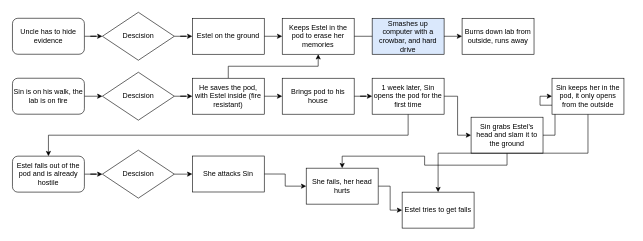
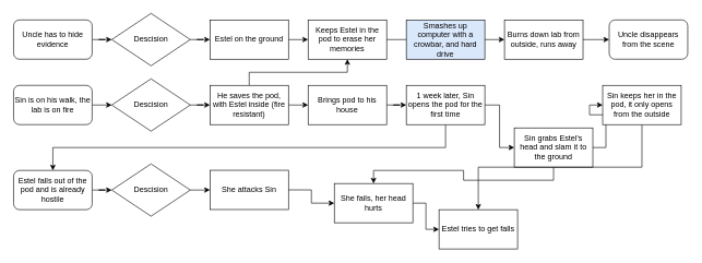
  <mxCell id="0" />
  <mxCell id="1" parent="0" />
  <mxCell id="2" style="edgeStyle=orthogonalEdgeStyle;rounded=0;orthogonalLoop=1;jettySize=auto;html=1;entryX=0;entryY=0.5;entryDx=0;entryDy=0;" edge="1" parent="1" source="3" target="5"><mxGeometry relative="1" as="geometry" /></mxCell>
  <mxCell id="3" value="Uncle has to hide evidence" style="rounded=1;whiteSpace=wrap;html=1;glass=0;sketch=0;strokeColor=default;" vertex="1" parent="1"><mxGeometry x="20" y="30" width="120" height="60" as="geometry" /></mxCell>
  <mxCell id="4" style="edgeStyle=orthogonalEdgeStyle;rounded=0;orthogonalLoop=1;jettySize=auto;html=1;entryX=0;entryY=0.5;entryDx=0;entryDy=0;" edge="1" parent="1" source="5" target="11"><mxGeometry relative="1" as="geometry" /></mxCell>
  <mxCell id="5" value="Descision" style="rhombus;whiteSpace=wrap;html=1;rounded=0;glass=0;sketch=0;strokeColor=default;" vertex="1" parent="1"><mxGeometry x="170" y="20" width="120" height="80" as="geometry" /></mxCell>
+ <mxCell id="6" style="edgeStyle=orthogonalEdgeStyle;rounded=0;orthogonalLoop=1;jettySize=auto;html=1;exitX=1;exitY=0.5;exitDx=0;exitDy=0;entryX=0;entryY=0.5;entryDx=0;entryDy=0;" edge="1" parent="1" source="7" target="12"><mxGeometry relative="1" as="geometry" /></mxCell>
  <mxCell id="7" value="Burns down lab from outside, runs away" style="rounded=0;whiteSpace=wrap;html=1;glass=0;sketch=0;strokeColor=default;" vertex="1" parent="1"><mxGeometry x="770" y="30" width="120" height="60" as="geometry" /></mxCell>
  <mxCell id="8" style="edgeStyle=orthogonalEdgeStyle;rounded=0;orthogonalLoop=1;jettySize=auto;html=1;exitX=1;exitY=0.5;exitDx=0;exitDy=0;entryX=0;entryY=0.5;entryDx=0;entryDy=0;" edge="1" parent="1" source="9" target="7"><mxGeometry relative="1" as="geometry" /></mxCell>
  <mxCell id="9" value="Keeps Estel in the pod to erase her memories" style="rounded=0;whiteSpace=wrap;html=1;glass=0;sketch=0;strokeColor=default;" vertex="1" parent="1"><mxGeometry x="470" y="30" width="120" height="60" as="geometry" /></mxCell>
  <mxCell id="10" style="edgeStyle=orthogonalEdgeStyle;rounded=0;orthogonalLoop=1;jettySize=auto;html=1;exitX=1;exitY=0.5;exitDx=0;exitDy=0;entryX=0;entryY=0.5;entryDx=0;entryDy=0;" edge="1" parent="1" source="11" target="9"><mxGeometry relative="1" as="geometry" /></mxCell>
  <mxCell id="11" value="Estel on the ground" style="rounded=0;whiteSpace=wrap;html=1;glass=0;sketch=0;strokeColor=default;" vertex="1" parent="1"><mxGeometry x="320" y="30" width="120" height="60" as="geometry" /></mxCell>
+ <mxCell id="12" value="Uncle disappears from the scene" style="rounded=1;whiteSpace=wrap;html=1;glass=0;sketch=0;strokeColor=default;" vertex="1" parent="1"><mxGeometry x="930" y="30" width="120" height="60" as="geometry" /></mxCell>
  <mxCell id="13" style="edgeStyle=orthogonalEdgeStyle;rounded=0;orthogonalLoop=1;jettySize=auto;html=1;exitX=1;exitY=0.5;exitDx=0;exitDy=0;entryX=0;entryY=0.5;entryDx=0;entryDy=0;" edge="1" parent="1" source="14" target="16"><mxGeometry relative="1" as="geometry" /></mxCell>
  <mxCell id="14" value="Sin is on his walk, the lab is on fire" style="rounded=1;whiteSpace=wrap;html=1;glass=0;sketch=0;strokeColor=default;" vertex="1" parent="1"><mxGeometry x="20" y="130" width="120" height="60" as="geometry" /></mxCell>
  <mxCell id="15" style="edgeStyle=orthogonalEdgeStyle;rounded=0;orthogonalLoop=1;jettySize=auto;html=1;entryX=0;entryY=0.5;entryDx=0;entryDy=0;" edge="1" parent="1" source="16" target="19"><mxGeometry relative="1" as="geometry" /></mxCell>
  <mxCell id="16" value="Descision" style="rhombus;whiteSpace=wrap;html=1;rounded=0;glass=0;sketch=0;strokeColor=default;" vertex="1" parent="1"><mxGeometry x="170" y="120" width="120" height="80" as="geometry" /></mxCell>
  <mxCell id="17" style="edgeStyle=orthogonalEdgeStyle;rounded=0;orthogonalLoop=1;jettySize=auto;html=1;exitX=0.5;exitY=0;exitDx=0;exitDy=0;entryX=0.5;entryY=1;entryDx=0;entryDy=0;" edge="1" parent="1" source="19" target="9"><mxGeometry relative="1" as="geometry" /></mxCell>
  <mxCell id="18" style="edgeStyle=orthogonalEdgeStyle;rounded=0;orthogonalLoop=1;jettySize=auto;html=1;exitX=1;exitY=0.5;exitDx=0;exitDy=0;entryX=0;entryY=0.5;entryDx=0;entryDy=0;" edge="1" parent="1" source="19" target="21"><mxGeometry relative="1" as="geometry" /></mxCell>
  <mxCell id="19" value="He saves the pod, with Estel inside (fire resistant)" style="rounded=0;whiteSpace=wrap;html=1;glass=0;sketch=0;strokeColor=default;" vertex="1" parent="1"><mxGeometry x="320" y="130" width="120" height="60" as="geometry" /></mxCell>
  <mxCell id="20" style="edgeStyle=orthogonalEdgeStyle;rounded=0;orthogonalLoop=1;jettySize=auto;html=1;entryX=0;entryY=0.5;entryDx=0;entryDy=0;" edge="1" parent="1" source="21" target="24"><mxGeometry relative="1" as="geometry" /></mxCell>
  <mxCell id="21" value="Brings pod to his house" style="rounded=0;whiteSpace=wrap;html=1;glass=0;sketch=0;strokeColor=default;" vertex="1" parent="1"><mxGeometry x="470" y="130" width="120" height="60" as="geometry" /></mxCell>
  <mxCell id="22" style="edgeStyle=orthogonalEdgeStyle;rounded=0;orthogonalLoop=1;jettySize=auto;html=1;exitX=0.5;exitY=1;exitDx=0;exitDy=0;entryX=0.5;entryY=0;entryDx=0;entryDy=0;" edge="1" parent="1" source="24" target="27"><mxGeometry relative="1" as="geometry" /></mxCell>
  <mxCell id="23" style="edgeStyle=orthogonalEdgeStyle;rounded=0;orthogonalLoop=1;jettySize=auto;html=1;entryX=0;entryY=0.5;entryDx=0;entryDy=0;" edge="1" parent="1" source="24" target="34"><mxGeometry relative="1" as="geometry" /></mxCell>
  <mxCell id="24" value="1 week later, Sin opens the pod for the first time" style="rounded=0;whiteSpace=wrap;html=1;glass=0;sketch=0;strokeColor=default;" vertex="1" parent="1"><mxGeometry x="620" y="130" width="120" height="60" as="geometry" /></mxCell>
  <mxCell id="25" value="Smashes up computer with a crowbar, and hard drive" style="rounded=0;whiteSpace=wrap;html=1;glass=0;sketch=0;strokeColor=default;fillColor=#dae8fc;" vertex="1" parent="1"><mxGeometry x="620" y="30" width="120" height="60" as="geometry" /></mxCell>
  <mxCell id="26" style="edgeStyle=orthogonalEdgeStyle;rounded=0;orthogonalLoop=1;jettySize=auto;html=1;exitX=1;exitY=0.5;exitDx=0;exitDy=0;" edge="1" parent="1" source="27" target="29"><mxGeometry relative="1" as="geometry" /></mxCell>
  <mxCell id="27" value="Estel falls out of the pod and is already hostile" style="rounded=1;whiteSpace=wrap;html=1;glass=0;sketch=0;strokeColor=default;" vertex="1" parent="1"><mxGeometry x="20" y="260" width="120" height="60" as="geometry" /></mxCell>
  <mxCell id="28" style="edgeStyle=orthogonalEdgeStyle;rounded=0;orthogonalLoop=1;jettySize=auto;html=1;exitX=1;exitY=0.5;exitDx=0;exitDy=0;" edge="1" parent="1" source="29" target="31"><mxGeometry relative="1" as="geometry"><mxPoint x="320" y="289.762" as="targetPoint" /></mxGeometry></mxCell>
  <mxCell id="29" value="Descision" style="rhombus;whiteSpace=wrap;html=1;rounded=0;glass=0;sketch=0;strokeColor=default;" vertex="1" parent="1"><mxGeometry x="170" y="250" width="120" height="80" as="geometry" /></mxCell>
  <mxCell id="30" style="edgeStyle=orthogonalEdgeStyle;rounded=0;orthogonalLoop=1;jettySize=auto;html=1;exitX=1;exitY=0.5;exitDx=0;exitDy=0;entryX=0;entryY=0.5;entryDx=0;entryDy=0;" edge="1" parent="1" source="31" target="36"><mxGeometry relative="1" as="geometry" /></mxCell>
  <mxCell id="31" value="She attacks Sin" style="rounded=0;whiteSpace=wrap;html=1;glass=0;sketch=0;strokeColor=default;" vertex="1" parent="1"><mxGeometry x="320" y="259.762" width="120" height="60" as="geometry" /></mxCell>
  <mxCell id="32" style="edgeStyle=orthogonalEdgeStyle;rounded=0;orthogonalLoop=1;jettySize=auto;html=1;exitX=0.5;exitY=1;exitDx=0;exitDy=0;entryX=0.5;entryY=0;entryDx=0;entryDy=0;" edge="1" parent="1" source="34" target="36"><mxGeometry relative="1" as="geometry" /></mxCell>
  <mxCell id="33" style="edgeStyle=orthogonalEdgeStyle;rounded=0;orthogonalLoop=1;jettySize=auto;html=1;exitX=1;exitY=0.5;exitDx=0;exitDy=0;entryX=0;entryY=0.5;entryDx=0;entryDy=0;" edge="1" parent="1" source="34" target="38"><mxGeometry relative="1" as="geometry" /></mxCell>
  <mxCell id="34" value="Sin grabs Estel's head and slam it to the ground" style="rounded=0;whiteSpace=wrap;html=1;glass=0;sketch=0;strokeColor=default;" vertex="1" parent="1"><mxGeometry x="785" y="195" width="120" height="60" as="geometry" /></mxCell>
  <mxCell id="35" style="edgeStyle=orthogonalEdgeStyle;rounded=0;orthogonalLoop=1;jettySize=auto;html=1;exitX=1;exitY=0.5;exitDx=0;exitDy=0;entryX=0;entryY=0.5;entryDx=0;entryDy=0;" edge="1" parent="1" source="36" target="39"><mxGeometry relative="1" as="geometry" /></mxCell>
  <mxCell id="36" value="She fails, her head hurts" style="rounded=0;whiteSpace=wrap;html=1;glass=0;sketch=0;strokeColor=default;" vertex="1" parent="1"><mxGeometry x="510" y="280" width="120" height="60" as="geometry" /></mxCell>
  <mxCell id="37" style="edgeStyle=orthogonalEdgeStyle;rounded=0;orthogonalLoop=1;jettySize=auto;html=1;exitX=0.5;exitY=1;exitDx=0;exitDy=0;" edge="1" parent="1" source="38" target="39"><mxGeometry relative="1" as="geometry" /></mxCell>
  <mxCell id="38" value="Sin keeps her in the pod, it only opens from the outside" style="rounded=0;whiteSpace=wrap;html=1;glass=0;sketch=0;strokeColor=default;" vertex="1" parent="1"><mxGeometry x="920" y="130" width="120" height="60" as="geometry" /></mxCell>
  <mxCell id="39" value="Estel tries to get falls" style="rounded=0;whiteSpace=wrap;html=1;glass=0;sketch=0;strokeColor=default;" vertex="1" parent="1"><mxGeometry x="670" y="320" width="120" height="60" as="geometry" /></mxCell>
